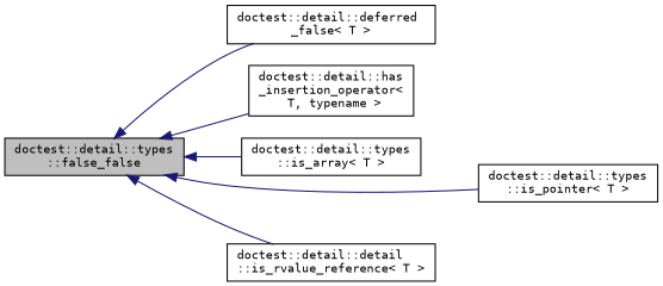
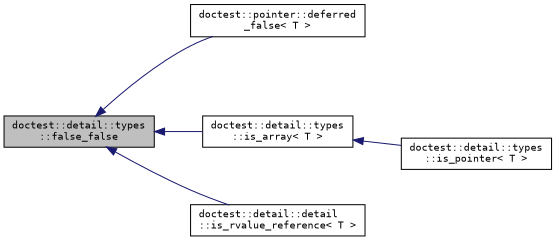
  digraph {
    fontname="DejaVu Sans Mono"
    rankdir=LR
    node [color=black fillcolor=white fontname="DejaVu Sans Mono" fontsize=10 shape=record style=filled]
    edge [color=midnightblue dir=back fontname="DejaVu Sans Mono" fontsize=10 labelfontname=Helvetica labelfontsize=10 style=solid]
    n1 [fillcolor=grey75 fontcolor=black height=0.2 label="doctest::detail::types\l::false_false" width=0.4]
-   n2 [height=0.2 label="doctest::detail::deferred\l_false\< T \>" width=0.4]
-   n3 [height=0.2 label="doctest::detail::has\l_insertion_operator\<\l T, typename \>" width=0.4]
+   n2 [height=0.2 label="doctest::pointer::deferred\l_false\< T \>" width=0.4]
    n4 [height=0.2 label="doctest::detail::types\l::is_array\< T \>" width=0.4]
    n5 [height=0.2 label="doctest::detail::types\l::is_pointer\< T \>" width=0.4]
    n6 [height=0.2 label="doctest::detail::detail\l::is_rvalue_reference\< T \>" width=0.4]
    n1 -> n2
-   n1 -> n3
    n1 -> n4
-   n1 -> n5
+   n4 -> n5
    n1 -> n6
  }
